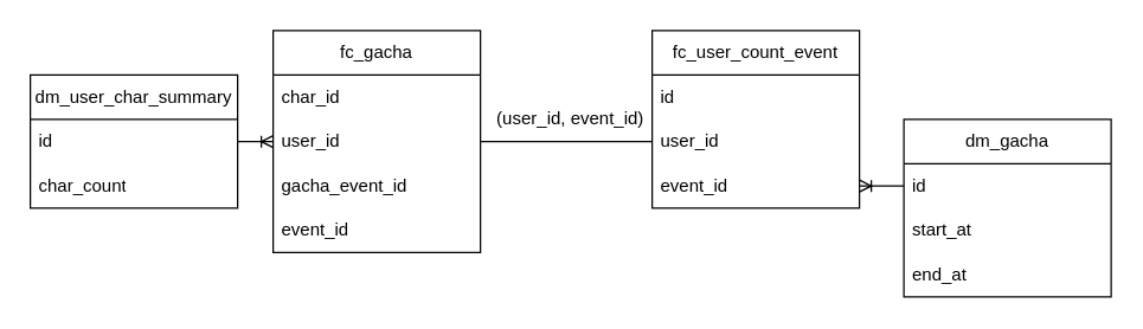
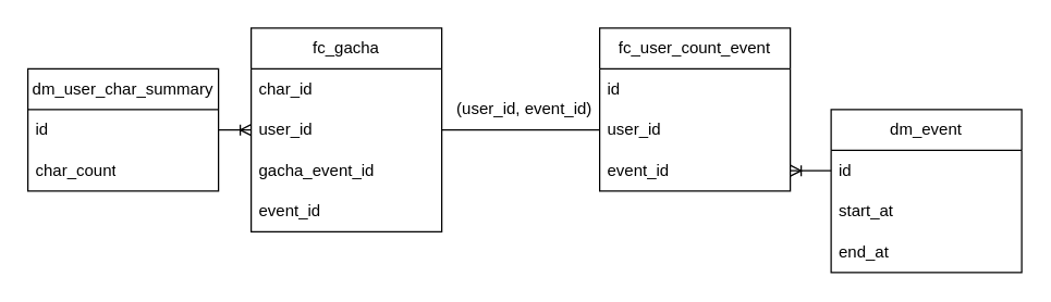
  <mxCell id="0" />
  <mxCell id="1" parent="0" />
  <mxCell id="2" value="fc_gacha" style="swimlane;fontStyle=0;childLayout=stackLayout;horizontal=1;startSize=30;horizontalStack=0;resizeParent=1;resizeParentMax=0;resizeLast=0;collapsible=1;marginBottom=0;whiteSpace=wrap;html=1;" vertex="1" parent="1"><mxGeometry x="184" y="20" width="140" height="150" as="geometry" /></mxCell>
  <mxCell id="3" value="char_id" style="text;strokeColor=none;fillColor=none;align=left;verticalAlign=middle;spacingLeft=4;spacingRight=4;overflow=hidden;points=[[0,0.5],[1,0.5]];portConstraint=eastwest;rotatable=0;whiteSpace=wrap;html=1;" vertex="1" parent="2"><mxGeometry y="30" width="140" height="30" as="geometry" /></mxCell>
  <mxCell id="4" value="user_id" style="text;strokeColor=none;fillColor=none;align=left;verticalAlign=middle;spacingLeft=4;spacingRight=4;overflow=hidden;points=[[0,0.5],[1,0.5]];portConstraint=eastwest;rotatable=0;whiteSpace=wrap;html=1;" vertex="1" parent="2"><mxGeometry y="60" width="140" height="30" as="geometry" /></mxCell>
  <mxCell id="5" value="gacha_event_id" style="text;strokeColor=none;fillColor=none;align=left;verticalAlign=middle;spacingLeft=4;spacingRight=4;overflow=hidden;points=[[0,0.5],[1,0.5]];portConstraint=eastwest;rotatable=0;whiteSpace=wrap;html=1;" vertex="1" parent="2"><mxGeometry y="90" width="140" height="30" as="geometry" /></mxCell>
  <mxCell id="6" value="event_id" style="text;strokeColor=none;fillColor=none;align=left;verticalAlign=middle;spacingLeft=4;spacingRight=4;overflow=hidden;points=[[0,0.5],[1,0.5]];portConstraint=eastwest;rotatable=0;whiteSpace=wrap;html=1;" vertex="1" parent="2"><mxGeometry y="120" width="140" height="30" as="geometry" /></mxCell>
  <mxCell id="7" value="fc_user_count_event" style="swimlane;fontStyle=0;childLayout=stackLayout;horizontal=1;startSize=30;horizontalStack=0;resizeParent=1;resizeParentMax=0;resizeLast=0;collapsible=1;marginBottom=0;whiteSpace=wrap;html=1;" vertex="1" parent="1"><mxGeometry x="440" y="20" width="140" height="120" as="geometry"><mxRectangle x="490" y="190" width="180" height="30" as="alternateBounds" /></mxGeometry></mxCell>
  <mxCell id="8" value="id" style="text;strokeColor=none;fillColor=none;align=left;verticalAlign=middle;spacingLeft=4;spacingRight=4;overflow=hidden;points=[[0,0.5],[1,0.5]];portConstraint=eastwest;rotatable=0;whiteSpace=wrap;html=1;" vertex="1" parent="7"><mxGeometry y="30" width="140" height="30" as="geometry" /></mxCell>
  <mxCell id="9" value="user_id" style="text;strokeColor=none;fillColor=none;align=left;verticalAlign=middle;spacingLeft=4;spacingRight=4;overflow=hidden;points=[[0,0.5],[1,0.5]];portConstraint=eastwest;rotatable=0;whiteSpace=wrap;html=1;" vertex="1" parent="7"><mxGeometry y="60" width="140" height="30" as="geometry" /></mxCell>
  <mxCell id="10" value="event_id" style="text;strokeColor=none;fillColor=none;align=left;verticalAlign=middle;spacingLeft=4;spacingRight=4;overflow=hidden;points=[[0,0.5],[1,0.5]];portConstraint=eastwest;rotatable=0;whiteSpace=wrap;html=1;" vertex="1" parent="7"><mxGeometry y="90" width="140" height="30" as="geometry" /></mxCell>
  <mxCell id="11" value="dm_user_char_summary" style="swimlane;fontStyle=0;childLayout=stackLayout;horizontal=1;startSize=30;horizontalStack=0;resizeParent=1;resizeParentMax=0;resizeLast=0;collapsible=1;marginBottom=0;whiteSpace=wrap;html=1;" vertex="1" parent="1"><mxGeometry x="20" y="50" width="140" height="90" as="geometry" /></mxCell>
  <mxCell id="12" value="id" style="text;strokeColor=none;fillColor=none;align=left;verticalAlign=middle;spacingLeft=4;spacingRight=4;overflow=hidden;points=[[0,0.5],[1,0.5]];portConstraint=eastwest;rotatable=0;whiteSpace=wrap;html=1;" vertex="1" parent="11"><mxGeometry y="30" width="140" height="30" as="geometry" /></mxCell>
  <mxCell id="13" value="char_count" style="text;strokeColor=none;fillColor=none;align=left;verticalAlign=middle;spacingLeft=4;spacingRight=4;overflow=hidden;points=[[0,0.5],[1,0.5]];portConstraint=eastwest;rotatable=0;whiteSpace=wrap;html=1;" vertex="1" parent="11"><mxGeometry y="60" width="140" height="30" as="geometry" /></mxCell>
  <mxCell id="14" style="edgeStyle=orthogonalEdgeStyle;rounded=0;orthogonalLoop=1;jettySize=auto;html=1;exitX=1;exitY=0.5;exitDx=0;exitDy=0;entryX=0;entryY=0.5;entryDx=0;entryDy=0;endArrow=ERoneToMany;endFill=0;" edge="1" parent="1" source="12" target="4"><mxGeometry relative="1" as="geometry" /></mxCell>
  <mxCell id="15" value="" style="endArrow=none;html=1;rounded=0;entryX=0;entryY=0.5;entryDx=0;entryDy=0;exitX=1;exitY=0.5;exitDx=0;exitDy=0;" edge="1" parent="1" source="4" target="9"><mxGeometry width="50" height="50" relative="1" as="geometry"><mxPoint x="330" y="100" as="sourcePoint" /><mxPoint x="400" y="330" as="targetPoint" /></mxGeometry></mxCell>
  <mxCell id="16" value="(user_id, event_id)" style="text;html=1;strokeColor=none;fillColor=none;align=center;verticalAlign=middle;whiteSpace=wrap;rounded=0;" vertex="1" parent="1"><mxGeometry x="320" y="65" width="130" height="30" as="geometry" /></mxCell>
- <mxCell id="17" value="dm_gacha" style="swimlane;fontStyle=0;childLayout=stackLayout;horizontal=1;startSize=30;horizontalStack=0;resizeParent=1;resizeParentMax=0;resizeLast=0;collapsible=1;marginBottom=0;whiteSpace=wrap;html=1;" vertex="1" parent="1"><mxGeometry x="610" y="80" width="140" height="120" as="geometry" /></mxCell>
+ <mxCell id="17" value="dm_event" style="swimlane;fontStyle=0;childLayout=stackLayout;horizontal=1;startSize=30;horizontalStack=0;resizeParent=1;resizeParentMax=0;resizeLast=0;collapsible=1;marginBottom=0;whiteSpace=wrap;html=1;" vertex="1" parent="1"><mxGeometry x="610" y="80" width="140" height="120" as="geometry" /></mxCell>
  <mxCell id="18" value="id" style="text;strokeColor=none;fillColor=none;align=left;verticalAlign=middle;spacingLeft=4;spacingRight=4;overflow=hidden;points=[[0,0.5],[1,0.5]];portConstraint=eastwest;rotatable=0;whiteSpace=wrap;html=1;" vertex="1" parent="17"><mxGeometry y="30" width="140" height="30" as="geometry" /></mxCell>
  <mxCell id="19" value="start_at" style="text;strokeColor=none;fillColor=none;align=left;verticalAlign=middle;spacingLeft=4;spacingRight=4;overflow=hidden;points=[[0,0.5],[1,0.5]];portConstraint=eastwest;rotatable=0;whiteSpace=wrap;html=1;" vertex="1" parent="17"><mxGeometry y="60" width="140" height="30" as="geometry" /></mxCell>
  <mxCell id="20" value="end_at" style="text;strokeColor=none;fillColor=none;align=left;verticalAlign=middle;spacingLeft=4;spacingRight=4;overflow=hidden;points=[[0,0.5],[1,0.5]];portConstraint=eastwest;rotatable=0;whiteSpace=wrap;html=1;" vertex="1" parent="17"><mxGeometry y="90" width="140" height="30" as="geometry" /></mxCell>
  <mxCell id="21" style="edgeStyle=orthogonalEdgeStyle;rounded=0;orthogonalLoop=1;jettySize=auto;html=1;exitX=0;exitY=0.5;exitDx=0;exitDy=0;entryX=1;entryY=0.5;entryDx=0;entryDy=0;endArrow=ERoneToMany;endFill=0;" edge="1" parent="1" source="18" target="10"><mxGeometry relative="1" as="geometry" /></mxCell>
